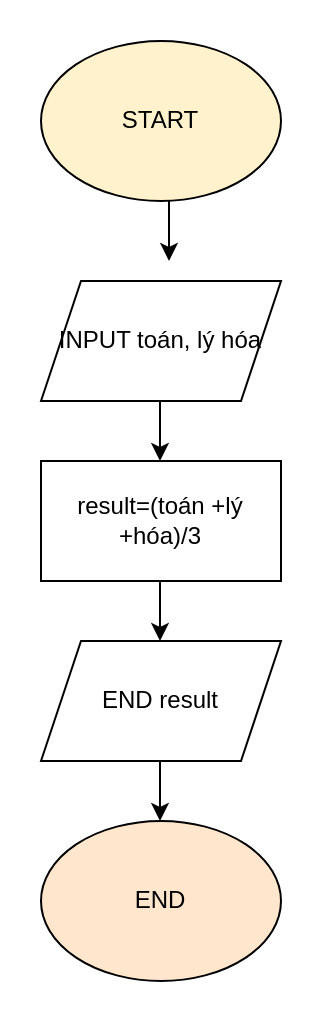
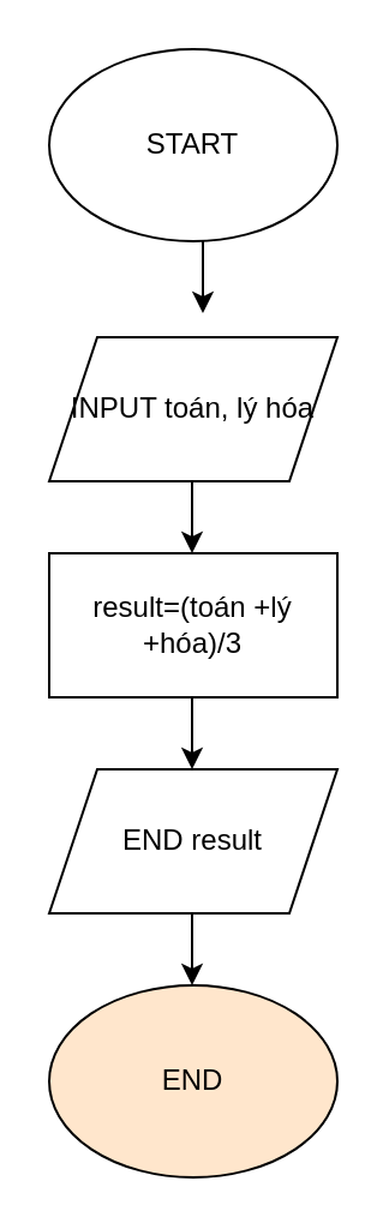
  <mxCell id="0" />
  <mxCell id="1" parent="0" />
- <mxCell id="2" value="START" style="ellipse;whiteSpace=wrap;html=1;fillColor=#fff2cc;" vertex="1" parent="1"><mxGeometry x="20" y="20" width="120" height="80" as="geometry" /></mxCell>
+ <mxCell id="2" value="START" style="ellipse;whiteSpace=wrap;html=1;" vertex="1" parent="1"><mxGeometry x="20" y="20" width="120" height="80" as="geometry" /></mxCell>
  <mxCell id="3" value="INPUT toán, lý hóa" style="shape=parallelogram;perimeter=parallelogramPerimeter;whiteSpace=wrap;html=1;fixedSize=1;" vertex="1" parent="1"><mxGeometry x="20" y="140" width="120" height="60" as="geometry" /></mxCell>
  <mxCell id="4" value="result=(toán +lý +hóa)/3" style="rounded=0;whiteSpace=wrap;html=1;" vertex="1" parent="1"><mxGeometry x="20" y="230" width="120" height="60" as="geometry" /></mxCell>
  <mxCell id="5" value="END result" style="shape=parallelogram;perimeter=parallelogramPerimeter;whiteSpace=wrap;html=1;fixedSize=1;" vertex="1" parent="1"><mxGeometry x="20" y="320" width="120" height="60" as="geometry" /></mxCell>
  <mxCell id="6" value="END" style="ellipse;whiteSpace=wrap;html=1;fillColor=#ffe6cc;" vertex="1" parent="1"><mxGeometry x="20" y="410" width="120" height="80" as="geometry" /></mxCell>
  <mxCell id="7" value="" style="endArrow=classic;html=1;rounded=0;" edge="1" parent="1"><mxGeometry width="50" height="50" relative="1" as="geometry"><mxPoint x="84" y="100" as="sourcePoint" /><mxPoint x="84" y="130" as="targetPoint" /><Array as="points"><mxPoint x="84" y="130" /></Array></mxGeometry></mxCell>
  <mxCell id="8" value="" style="endArrow=classic;html=1;rounded=0;" edge="1" parent="1"><mxGeometry width="50" height="50" relative="1" as="geometry"><mxPoint x="79.5" y="200" as="sourcePoint" /><mxPoint x="79.5" y="230" as="targetPoint" /><Array as="points"><mxPoint x="79.5" y="230" /></Array></mxGeometry></mxCell>
  <mxCell id="9" value="" style="endArrow=classic;html=1;rounded=0;" edge="1" parent="1"><mxGeometry width="50" height="50" relative="1" as="geometry"><mxPoint x="79.5" y="290" as="sourcePoint" /><mxPoint x="79.5" y="320" as="targetPoint" /><Array as="points"><mxPoint x="79.5" y="320" /></Array></mxGeometry></mxCell>
  <mxCell id="10" value="" style="endArrow=classic;html=1;rounded=0;" edge="1" parent="1"><mxGeometry width="50" height="50" relative="1" as="geometry"><mxPoint x="79.5" y="380" as="sourcePoint" /><mxPoint x="79.5" y="410" as="targetPoint" /><Array as="points"><mxPoint x="79.5" y="410" /></Array></mxGeometry></mxCell>
